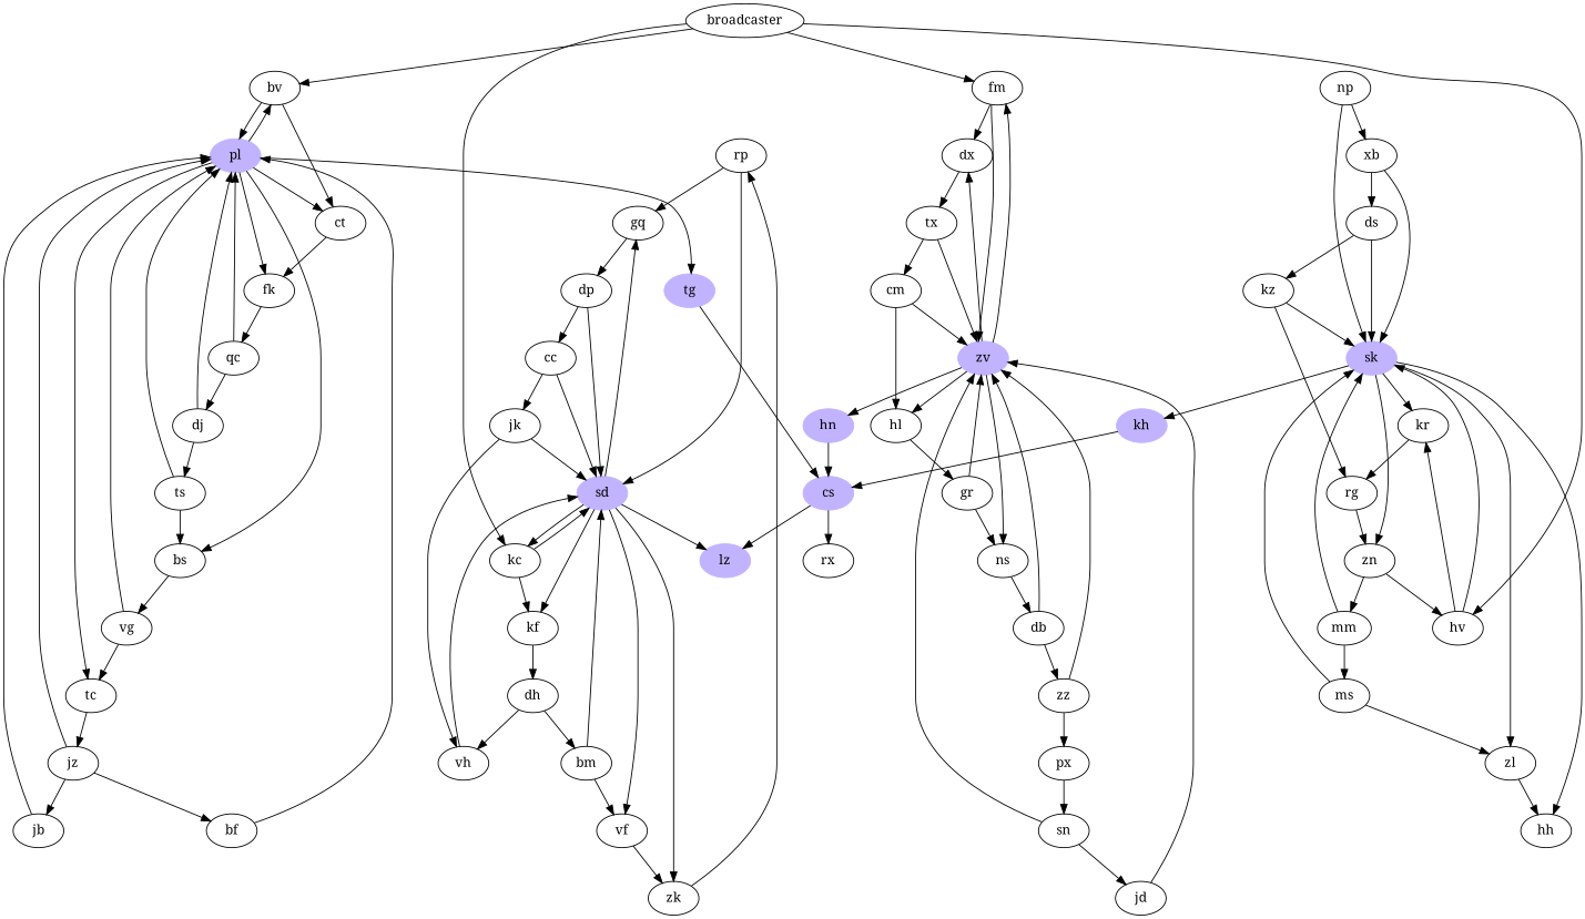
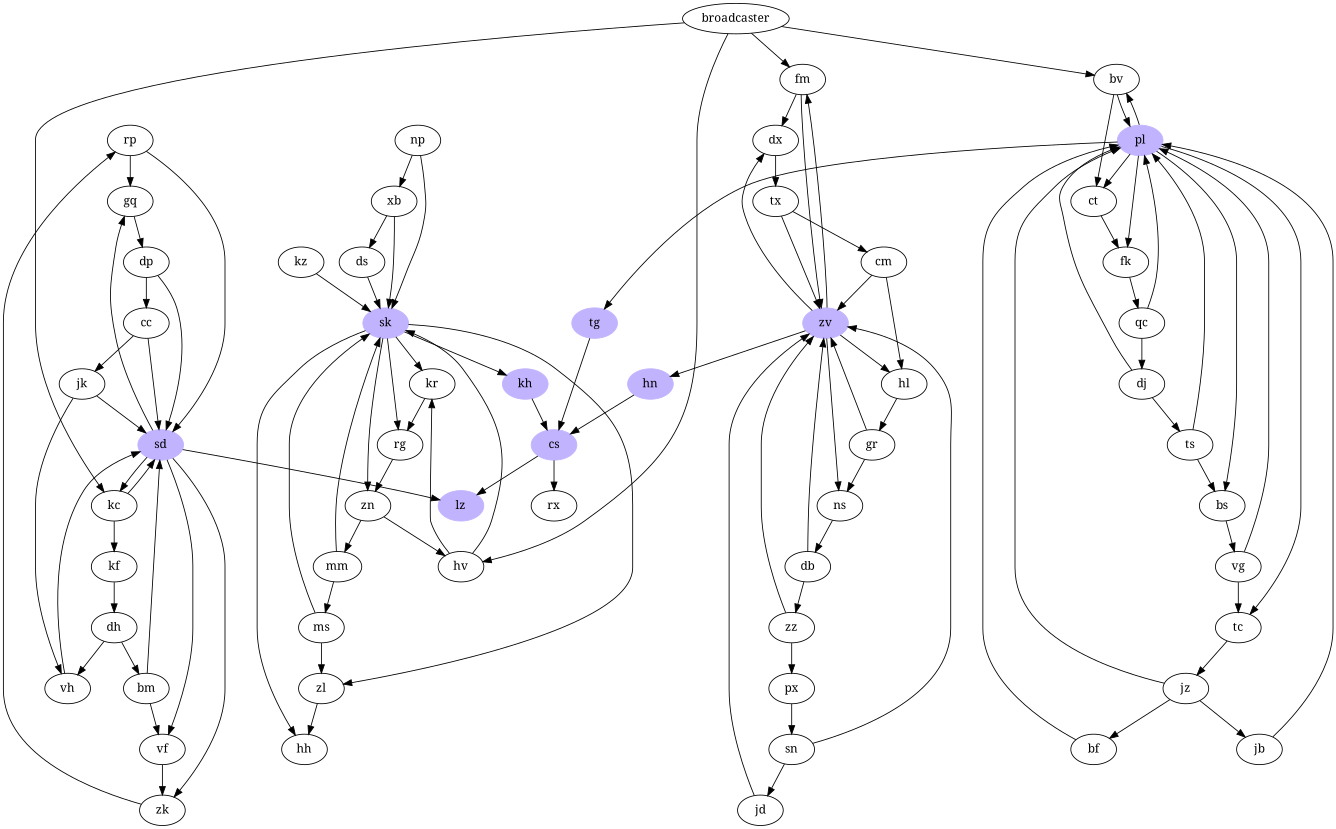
  digraph {
    fontname="Noto Serif"
    node [fontname="Noto Serif"]
    edge [fontname="Noto Serif"]
    rp
    gq
    sd [color=".7 .3 1.0" style=filled]
    dp
    lz [color=".7 .3 1.0" style=filled]
    kc
    kf
    zk
    vf
    cc
    dh
    kh [color=".7 .3 1.0" style=filled]
    cs [color=".7 .3 1.0" style=filled]
    rx
    pl [color=".7 .3 1.0" style=filled]
    tc
    bs
    fk
    ct
    tg [color=".7 .3 1.0" style=filled]
    bv
    jz
    jb
    bf
    vg
    qc
    dx
    tx
    zv [color=".7 .3 1.0" style=filled]
    cm
    ns
    hl
    hn [color=".7 .3 1.0" style=filled]
    fm
    bm
    vh
    db
    gr
    zz
    xb
    ds
    sk [color=".7 .3 1.0" style=filled]
    kz
    kr
    rg
    hh
    zl
    zn
    hv
    mm
    px
    sn
    np
    ms
    dj
    ts
    jk
    jd
    broadcaster
    rp -> gq
    rp -> sd
    gq -> dp
    sd -> gq
    sd -> lz
    sd -> kc
-   sd -> kf
    sd -> zk
    sd -> vf
    dp -> sd
    dp -> cc
    kc -> sd
    kc -> kf
    kf -> dh
    zk -> rp
    vf -> zk
    cc -> sd
    cc -> jk
    dh -> bm
    dh -> vh
    kh -> cs
    cs -> lz
    cs -> rx
    pl -> tc
    pl -> bs
    pl -> fk
    pl -> ct
    pl -> tg
    pl -> bv
    tc -> jz
    bs -> vg
    fk -> qc
    ct -> fk
    tg -> cs
    bv -> pl
    bv -> ct
    jz -> pl
    jz -> jb
    jz -> bf
    jb -> pl
    bf -> pl
    vg -> pl
    vg -> tc
    qc -> pl
    qc -> dj
    dx -> tx
    tx -> zv
    tx -> cm
    zv -> dx
    zv -> ns
    zv -> hl
    zv -> hn
    zv -> fm
    cm -> zv
    cm -> hl
    ns -> db
    hl -> gr
    hn -> cs
    fm -> dx
    fm -> zv
    bm -> sd
    bm -> vf
    vh -> sd
    db -> zv
    db -> zz
    gr -> zv
    gr -> ns
    zz -> zv
    zz -> px
    xb -> ds
    xb -> sk
    ds -> sk
-   ds -> kz
    sk -> kh
    sk -> kr
-   kz -> rg
+   sk -> rg
    sk -> hh
    sk -> zl
    sk -> zn
    kz -> sk
    kr -> rg
    rg -> zn
    zl -> hh
    zn -> hv
    zn -> mm
    hv -> sk
    hv -> kr
    mm -> sk
    mm -> ms
    px -> sn
    sn -> zv
    sn -> jd
    np -> xb
    np -> sk
    ms -> sk
    ms -> zl
    dj -> pl
    dj -> ts
    ts -> pl
    ts -> bs
    jk -> sd
    jk -> vh
    jd -> zv
    broadcaster -> kc
    broadcaster -> bv
    broadcaster -> fm
    broadcaster -> hv
  }
